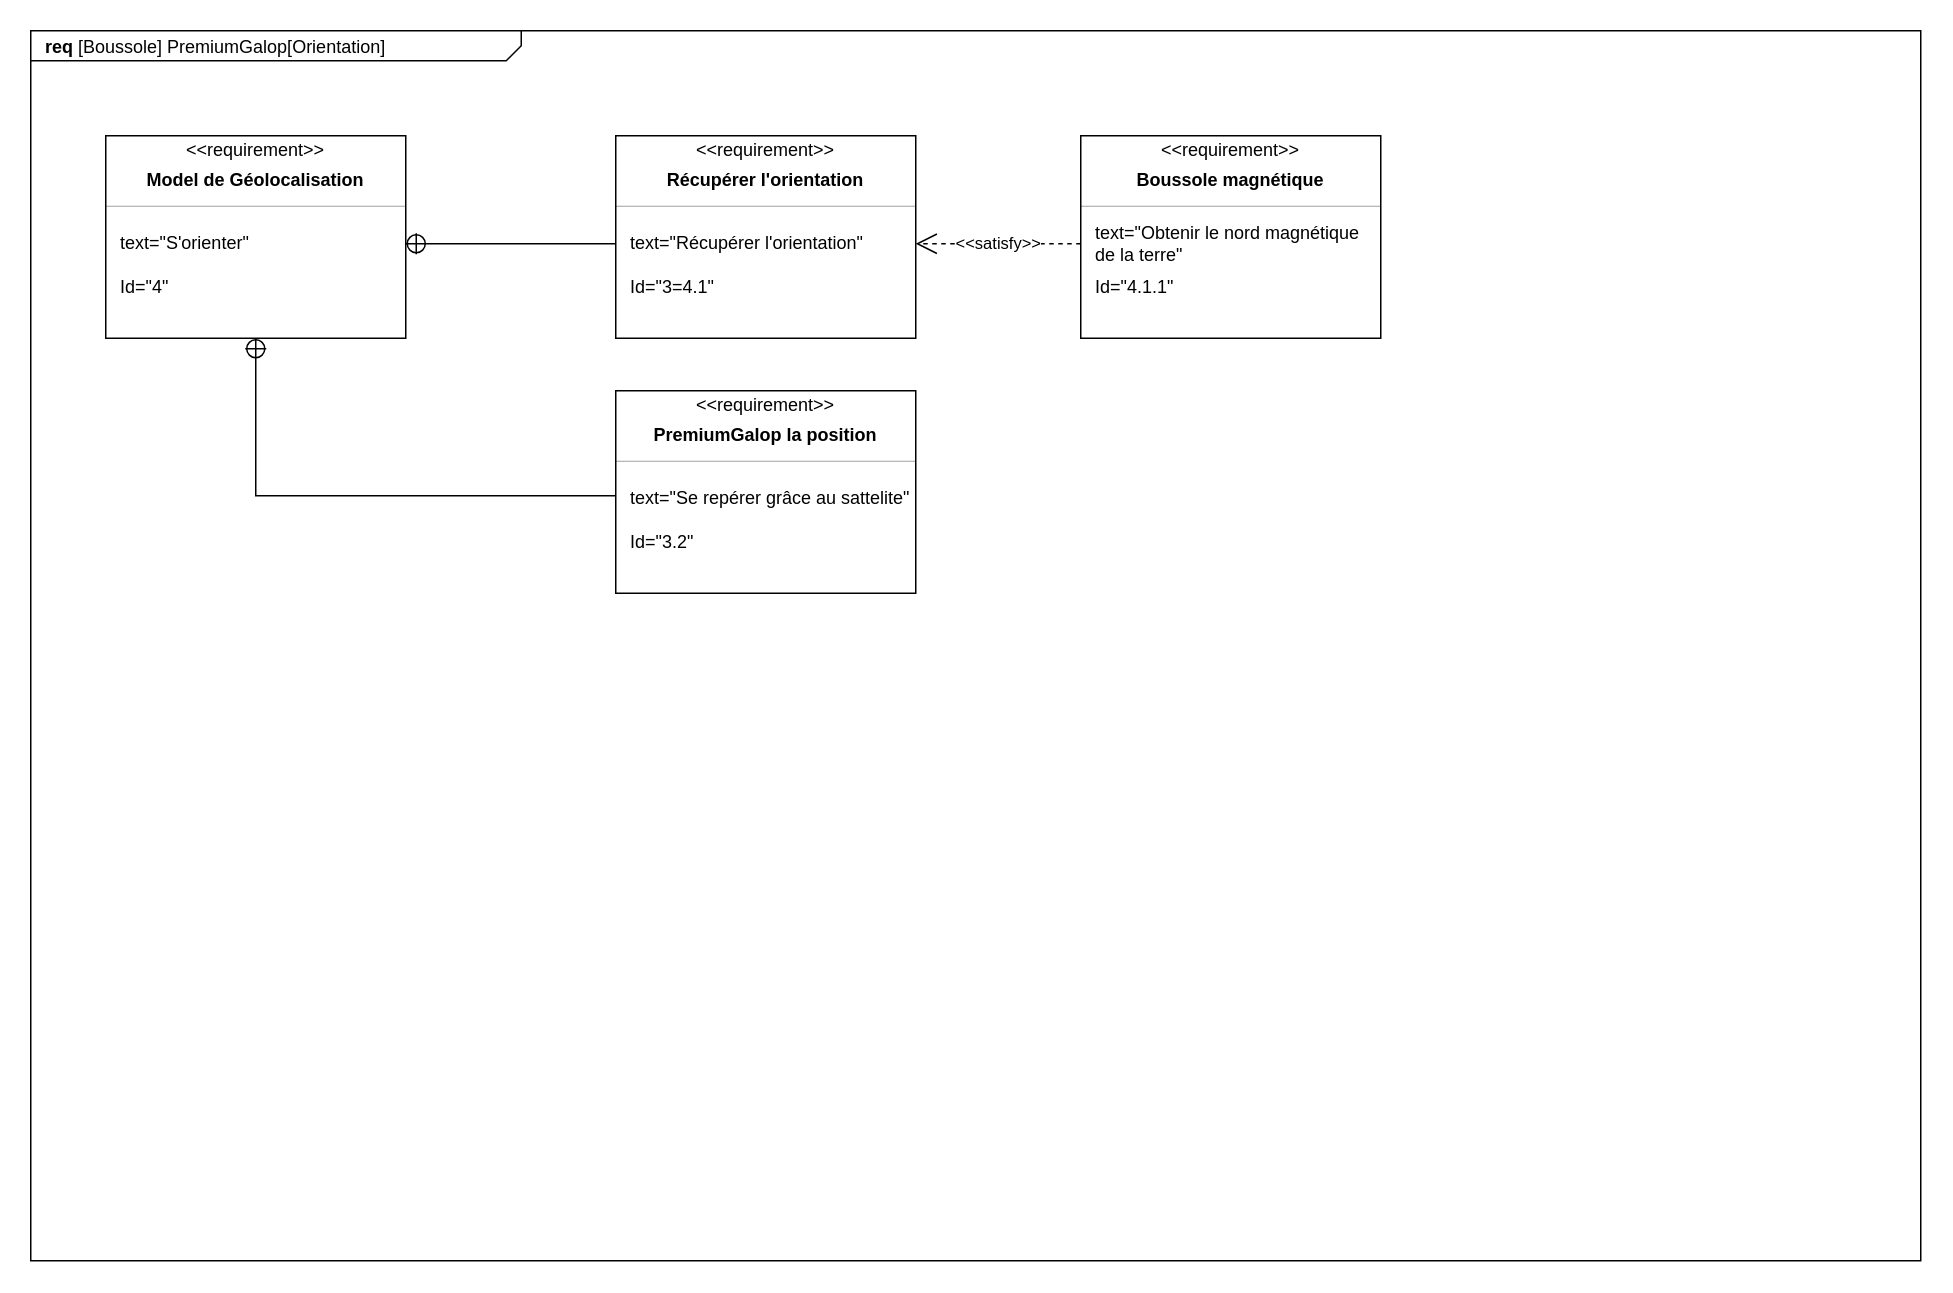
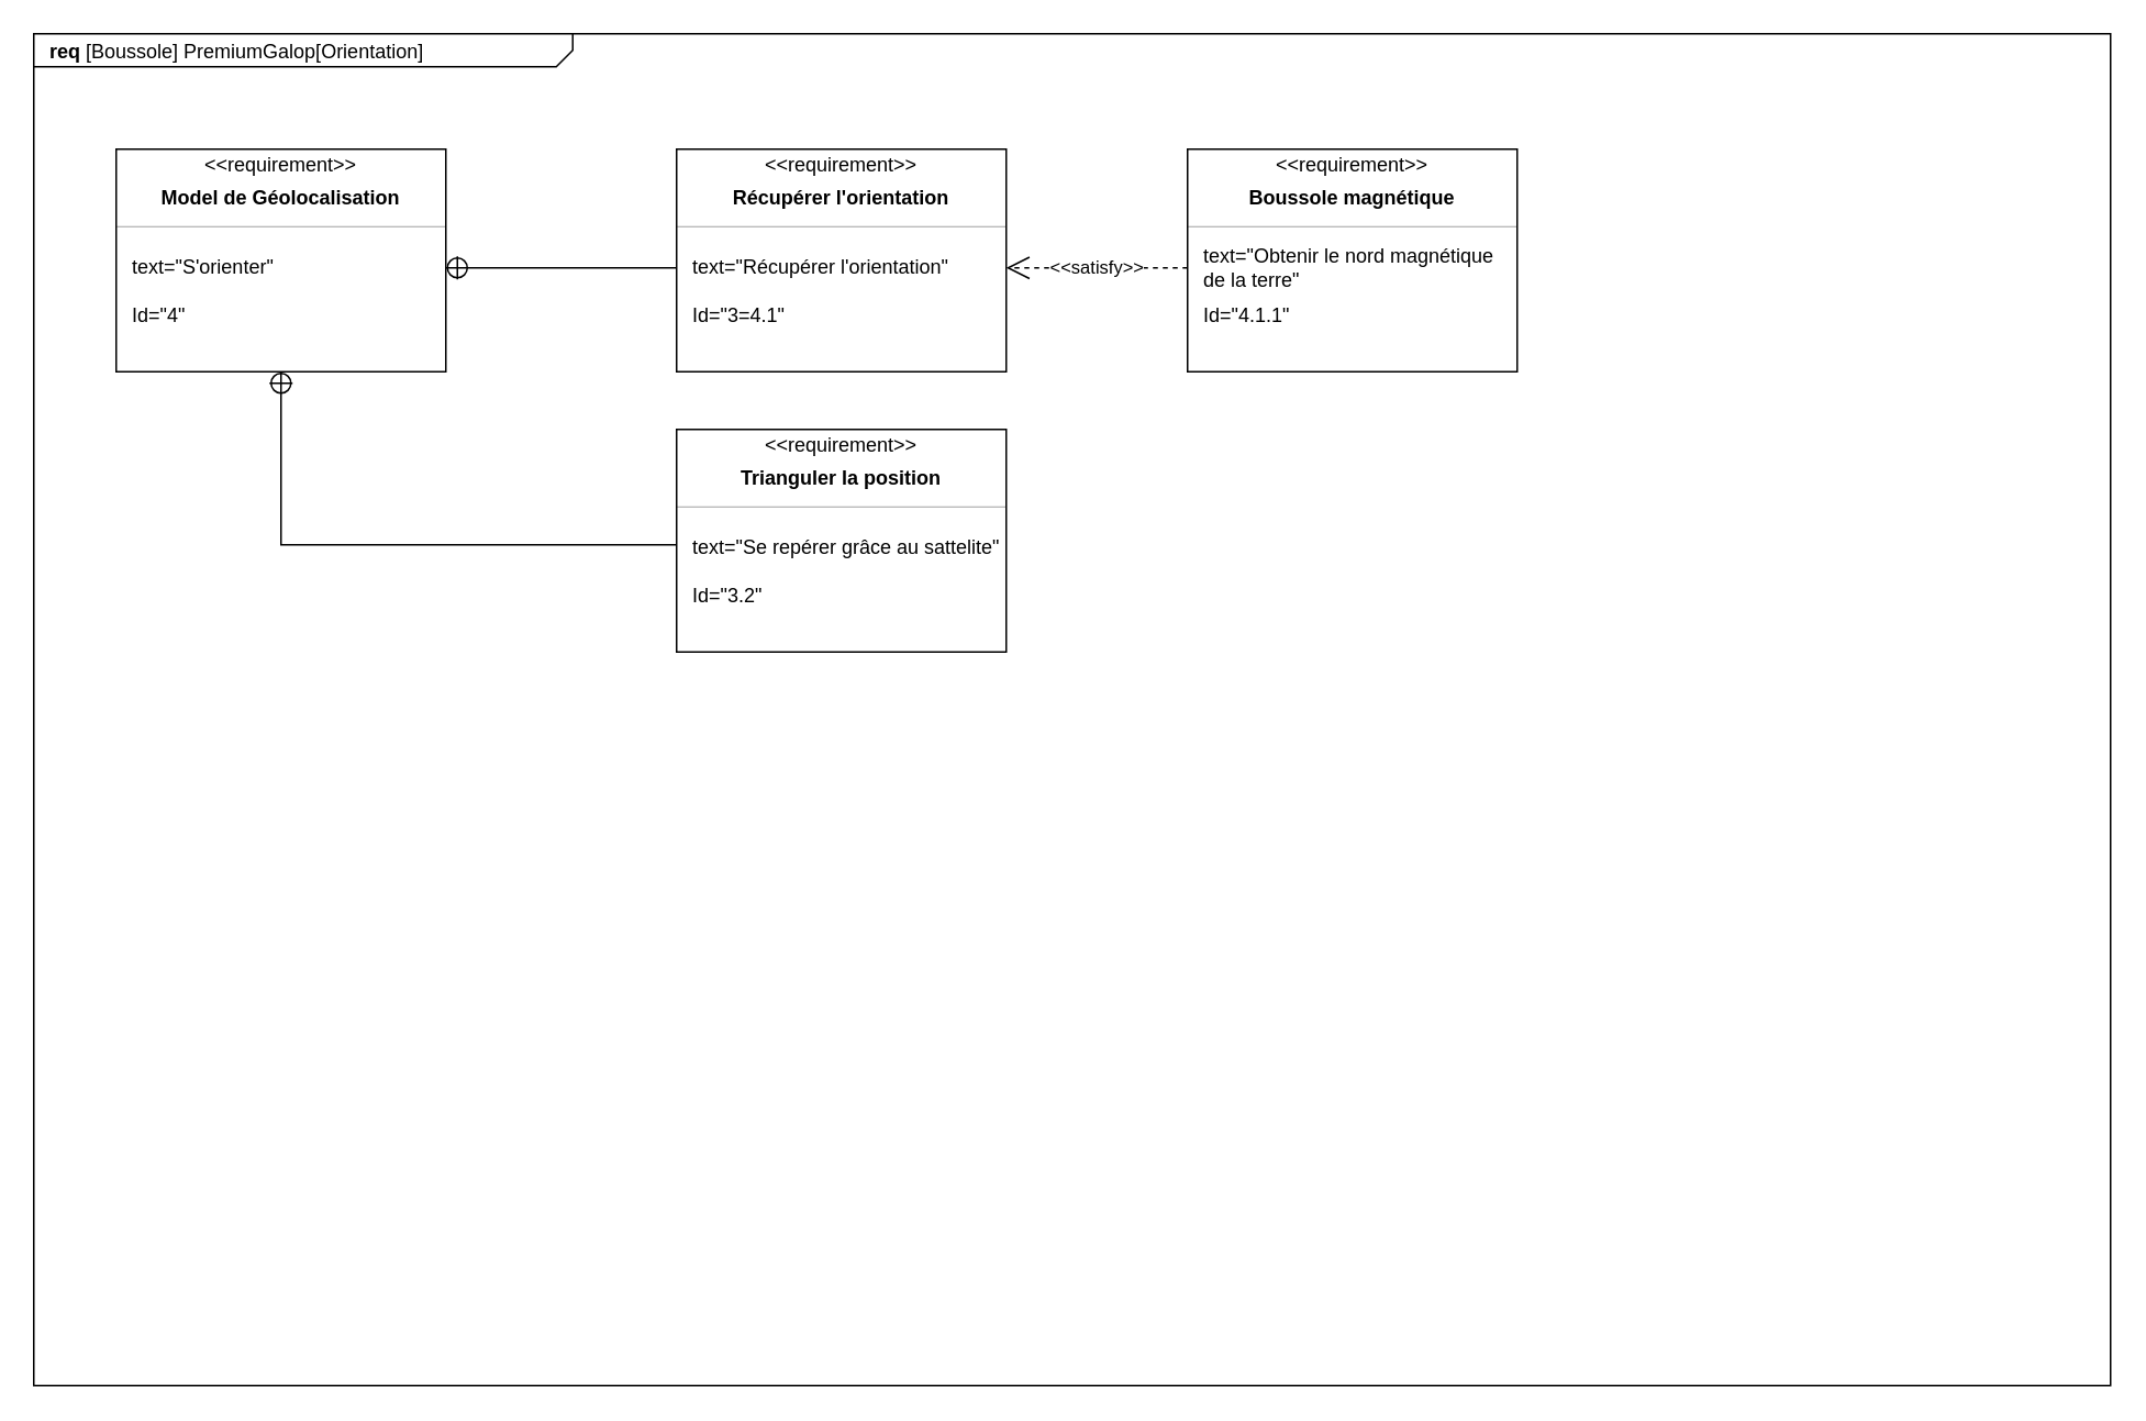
  <mxCell id="0" style=";html=1;" />
  <mxCell id="1" style=";html=1;" parent="0" />
  <mxCell id="2" value="&lt;p style=&quot;margin: 0px ; margin-top: 4px ; margin-left: 10px ; text-align: left&quot;&gt;&lt;b&gt;req&lt;/b&gt; [Boussole] PremiumGalop[Orientation]&lt;/p&gt;" style="html=1;strokeWidth=1;shape=mxgraph.sysml.package;html=1;overflow=fill;whiteSpace=wrap;fillColor=none;gradientColor=none;fontSize=12;align=center;labelX=327.64;" parent="1" vertex="1"><mxGeometry x="20" y="20" width="1260" height="820" as="geometry" /></mxCell>
  <mxCell id="3" value="" style="fontStyle=1;align=center;verticalAlign=middle;childLayout=stackLayout;horizontal=1;horizontalStack=0;resizeParent=1;resizeParentMax=0;resizeLast=0;marginBottom=0;" parent="1" vertex="1"><mxGeometry x="70" width="200" height="135" as="geometry" y="90" /></mxCell>
  <mxCell id="4" value="&amp;lt;&amp;lt;requirement&amp;gt;&amp;gt;" style="html=1;align=center;spacing=0;verticalAlign=middle;strokeColor=none;fillColor=none;whiteSpace=wrap;spacingTop=3;" parent="3" vertex="1"><mxGeometry width="200" height="16" as="geometry" /></mxCell>
  <mxCell id="5" value="Model de Géolocalisation" style="html=1;align=center;spacing=0;verticalAlign=middle;strokeColor=none;fillColor=none;whiteSpace=wrap;fontStyle=1" parent="3" vertex="1"><mxGeometry y="16" width="200" height="27" as="geometry" /></mxCell>
  <mxCell id="6" value="" style="line;strokeWidth=0.25;fillColor=none;align=left;verticalAlign=middle;spacingTop=-1;spacingLeft=3;spacingRight=3;rotatable=0;labelPosition=right;points=[];portConstraint=eastwest;" parent="3" vertex="1"><mxGeometry y="43" width="200" height="8" as="geometry" /></mxCell>
  <mxCell id="7" value="text=&quot;S'orienter&quot;" style="html=1;align=left;spacing=0;verticalAlign=middle;strokeColor=none;fillColor=none;whiteSpace=wrap;spacingLeft=10;" parent="3" vertex="1"><mxGeometry y="51" width="200" height="42" as="geometry" /></mxCell>
  <mxCell id="8" value="Id=&quot;4&lt;span style=&quot;background-color: transparent; color: light-dark(rgb(0, 0, 0), rgb(255, 255, 255));&quot;&gt;&quot;&lt;/span&gt;" style="html=1;align=left;spacing=0;verticalAlign=middle;strokeColor=none;fillColor=none;whiteSpace=wrap;spacingLeft=10;" parent="3" vertex="1"><mxGeometry y="93" width="200" height="16" as="geometry" /></mxCell>
  <mxCell id="9" value="" style="html=1;align=center;spacing=0;verticalAlign=middle;strokeColor=none;fillColor=none;whiteSpace=wrap;" parent="3" vertex="1"><mxGeometry y="109" width="200" height="26" as="geometry" /></mxCell>
  <mxCell id="10" value="" style="rounded=0;html=1;labelBackgroundColor=none;endArrow=none;edgeStyle=elbowEdgeStyle;elbow=vertical;startArrow=sysMLPackCont;startSize=12;exitX=1;exitY=0.5;exitDx=0;exitDy=0;entryX=0;entryY=0.5;entryDx=0;entryDy=0;" parent="1" source="7" target="16" edge="1"><mxGeometry relative="1" as="geometry"><mxPoint x="750" y="-70" as="sourcePoint" /><mxPoint x="400" y="162" as="targetPoint" /><Array as="points" /></mxGeometry></mxCell>
  <mxCell id="11" value="" style="rounded=0;html=1;labelBackgroundColor=none;endArrow=none;edgeStyle=elbowEdgeStyle;elbow=vertical;startArrow=sysMLPackCont;startSize=12;entryX=0;entryY=0.5;entryDx=0;entryDy=0;exitX=0.5;exitY=1;exitDx=0;exitDy=0;" parent="1" source="9" target="23" edge="1"><mxGeometry relative="1" as="geometry"><mxPoint x="650" y="290" as="sourcePoint" /><mxPoint x="400" y="331.5" as="targetPoint" /><Array as="points"><mxPoint x="270" y="330" /></Array></mxGeometry></mxCell>
  <mxCell id="12" value="" style="fontStyle=1;align=center;verticalAlign=middle;childLayout=stackLayout;horizontal=1;horizontalStack=0;resizeParent=1;resizeParentMax=0;resizeLast=0;marginBottom=0;" parent="1" vertex="1"><mxGeometry x="410" width="200" height="135" as="geometry" y="90" /></mxCell>
  <mxCell id="13" value="&amp;lt;&amp;lt;requirement&amp;gt;&amp;gt;" style="html=1;align=center;spacing=0;verticalAlign=middle;strokeColor=none;fillColor=none;whiteSpace=wrap;spacingTop=3;" parent="12" vertex="1"><mxGeometry width="200" height="16" as="geometry" /></mxCell>
  <mxCell id="14" value="Récupérer l'orientation" style="html=1;align=center;spacing=0;verticalAlign=middle;strokeColor=none;fillColor=none;whiteSpace=wrap;fontStyle=1" parent="12" vertex="1"><mxGeometry y="16" width="200" height="27" as="geometry" /></mxCell>
  <mxCell id="15" value="" style="line;strokeWidth=0.25;fillColor=none;align=left;verticalAlign=middle;spacingTop=-1;spacingLeft=3;spacingRight=3;rotatable=0;labelPosition=right;points=[];portConstraint=eastwest;" parent="12" vertex="1"><mxGeometry y="43" width="200" height="8" as="geometry" /></mxCell>
  <mxCell id="16" value="text=&quot;Récupérer l'orientation&quot;" style="html=1;align=left;spacing=0;verticalAlign=middle;strokeColor=none;fillColor=none;whiteSpace=wrap;spacingLeft=10;" parent="12" vertex="1"><mxGeometry y="51" width="200" height="42" as="geometry" /></mxCell>
  <mxCell id="17" value="Id=&quot;3=4.1&lt;span style=&quot;background-color: transparent; color: light-dark(rgb(0, 0, 0), rgb(255, 255, 255));&quot;&gt;&quot;&lt;/span&gt;" style="html=1;align=left;spacing=0;verticalAlign=middle;strokeColor=none;fillColor=none;whiteSpace=wrap;spacingLeft=10;" parent="12" vertex="1"><mxGeometry y="93" width="200" height="16" as="geometry" /></mxCell>
  <mxCell id="18" value="" style="html=1;align=center;spacing=0;verticalAlign=middle;strokeColor=none;fillColor=none;whiteSpace=wrap;" parent="12" vertex="1"><mxGeometry y="109" width="200" height="26" as="geometry" /></mxCell>
  <mxCell id="19" value="" style="fontStyle=1;align=center;verticalAlign=middle;childLayout=stackLayout;horizontal=1;horizontalStack=0;resizeParent=1;resizeParentMax=0;resizeLast=0;marginBottom=0;" parent="1" vertex="1"><mxGeometry x="410" y="260" width="200" height="135" as="geometry" /></mxCell>
  <mxCell id="20" value="&amp;lt;&amp;lt;requirement&amp;gt;&amp;gt;" style="html=1;align=center;spacing=0;verticalAlign=middle;strokeColor=none;fillColor=none;whiteSpace=wrap;spacingTop=3;" parent="19" vertex="1"><mxGeometry width="200" height="16" as="geometry" /></mxCell>
- <mxCell id="21" value="PremiumGalop la position" style="html=1;align=center;spacing=0;verticalAlign=middle;strokeColor=none;fillColor=none;whiteSpace=wrap;fontStyle=1" parent="19" vertex="1"><mxGeometry y="16" width="200" height="27" as="geometry" /></mxCell>
+ <mxCell id="21" value="Trianguler la position" style="html=1;align=center;spacing=0;verticalAlign=middle;strokeColor=none;fillColor=none;whiteSpace=wrap;fontStyle=1" parent="19" vertex="1"><mxGeometry y="16" width="200" height="27" as="geometry" /></mxCell>
  <mxCell id="22" value="" style="line;strokeWidth=0.25;fillColor=none;align=left;verticalAlign=middle;spacingTop=-1;spacingLeft=3;spacingRight=3;rotatable=0;labelPosition=right;points=[];portConstraint=eastwest;" parent="19" vertex="1"><mxGeometry y="43" width="200" height="8" as="geometry" /></mxCell>
  <mxCell id="23" value="text=&quot;Se repérer grâce au sattelite&quot;" style="html=1;align=left;spacing=0;verticalAlign=middle;strokeColor=none;fillColor=none;whiteSpace=wrap;spacingLeft=10;" parent="19" vertex="1"><mxGeometry y="51" width="200" height="42" as="geometry" /></mxCell>
  <mxCell id="24" value="Id=&quot;3.2&lt;span style=&quot;background-color: transparent; color: light-dark(rgb(0, 0, 0), rgb(255, 255, 255));&quot;&gt;&quot;&lt;/span&gt;" style="html=1;align=left;spacing=0;verticalAlign=middle;strokeColor=none;fillColor=none;whiteSpace=wrap;spacingLeft=10;" parent="19" vertex="1"><mxGeometry y="93" width="200" height="16" as="geometry" /></mxCell>
  <mxCell id="25" value="" style="html=1;align=center;spacing=0;verticalAlign=middle;strokeColor=none;fillColor=none;whiteSpace=wrap;" parent="19" vertex="1"><mxGeometry y="109" width="200" height="26" as="geometry" /></mxCell>
  <mxCell id="26" value="" style="fontStyle=1;align=center;verticalAlign=middle;childLayout=stackLayout;horizontal=1;horizontalStack=0;resizeParent=1;resizeParentMax=0;resizeLast=0;marginBottom=0;" vertex="1" parent="1"><mxGeometry x="720" width="200" height="135" as="geometry" y="90" /></mxCell>
  <mxCell id="27" value="&amp;lt;&amp;lt;requirement&amp;gt;&amp;gt;" style="html=1;align=center;spacing=0;verticalAlign=middle;strokeColor=none;fillColor=none;whiteSpace=wrap;spacingTop=3;" vertex="1" parent="26"><mxGeometry width="200" height="16" as="geometry" /></mxCell>
  <mxCell id="28" value="Boussole magnétique" style="html=1;align=center;spacing=0;verticalAlign=middle;strokeColor=none;fillColor=none;whiteSpace=wrap;fontStyle=1" vertex="1" parent="26"><mxGeometry y="16" width="200" height="27" as="geometry" /></mxCell>
  <mxCell id="29" value="" style="line;strokeWidth=0.25;fillColor=none;align=left;verticalAlign=middle;spacingTop=-1;spacingLeft=3;spacingRight=3;rotatable=0;labelPosition=right;points=[];portConstraint=eastwest;" vertex="1" parent="26"><mxGeometry y="43" width="200" height="8" as="geometry" /></mxCell>
  <mxCell id="30" value="text=&quot;Obtenir le nord magnétique de la terre&quot;" style="html=1;align=left;spacing=0;verticalAlign=middle;strokeColor=none;fillColor=none;whiteSpace=wrap;spacingLeft=10;" vertex="1" parent="26"><mxGeometry y="51" width="200" height="42" as="geometry" /></mxCell>
  <mxCell id="31" value="Id=&quot;4.1.1&lt;span style=&quot;background-color: transparent; color: light-dark(rgb(0, 0, 0), rgb(255, 255, 255));&quot;&gt;&quot;&lt;/span&gt;" style="html=1;align=left;spacing=0;verticalAlign=middle;strokeColor=none;fillColor=none;whiteSpace=wrap;spacingLeft=10;" vertex="1" parent="26"><mxGeometry y="93" width="200" height="16" as="geometry" /></mxCell>
  <mxCell id="32" value="" style="html=1;align=center;spacing=0;verticalAlign=middle;strokeColor=none;fillColor=none;whiteSpace=wrap;" vertex="1" parent="26"><mxGeometry y="109" width="200" height="26" as="geometry" /></mxCell>
  <mxCell id="33" value="&amp;lt;&amp;lt;satisfy&amp;gt;&amp;gt;" style="endArrow=open;edgeStyle=none;endSize=12;dashed=1;html=1;rounded=0;entryX=1;entryY=0.5;entryDx=0;entryDy=0;exitX=0;exitY=0.5;exitDx=0;exitDy=0;" edge="1" source="30" target="16" parent="1"><mxGeometry relative="1" as="geometry"><mxPoint x="830" y="340" as="sourcePoint" /><mxPoint x="950" y="340" as="targetPoint" /></mxGeometry></mxCell>
